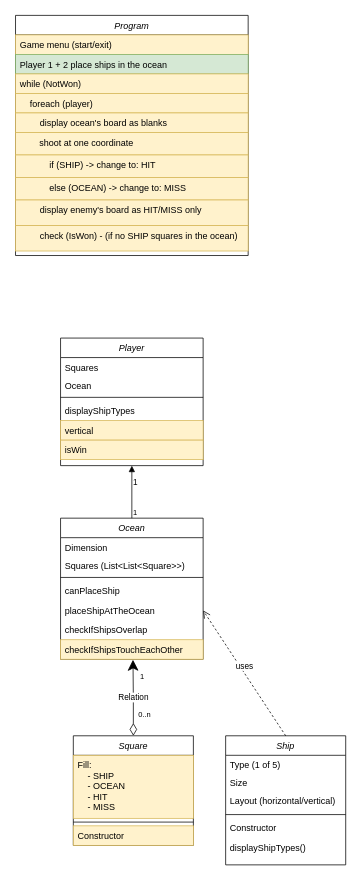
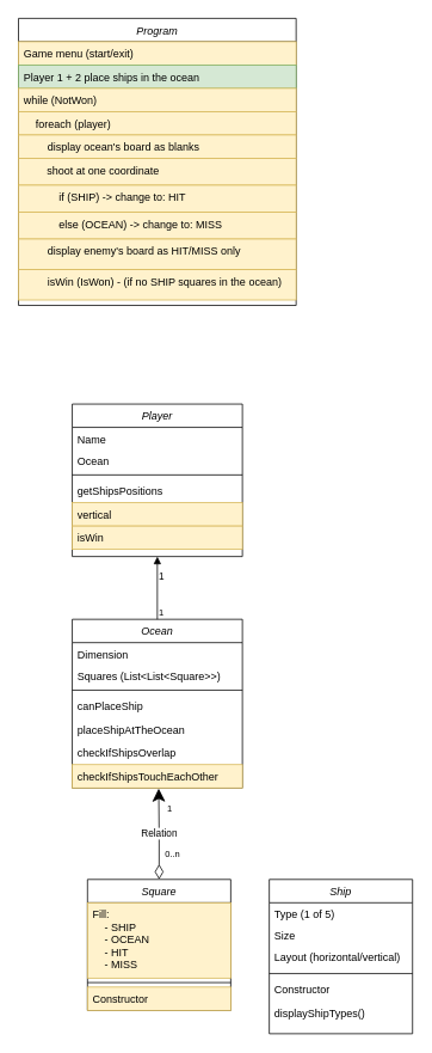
  <mxCell id="0" />
  <mxCell id="1" parent="0" />
  <mxCell id="2" value="Program" style="swimlane;fontStyle=2;align=center;verticalAlign=top;childLayout=stackLayout;horizontal=1;startSize=26;horizontalStack=0;resizeParent=1;resizeLast=0;collapsible=1;marginBottom=0;rounded=0;shadow=0;strokeWidth=1;" vertex="1" parent="1"><mxGeometry x="20" y="20" width="310" height="320" as="geometry"><mxRectangle x="220" y="120" width="160" height="26" as="alternateBounds" /></mxGeometry></mxCell>
  <mxCell id="3" value="Game menu (start/exit)" style="text;align=left;verticalAlign=top;spacingLeft=4;spacingRight=4;overflow=hidden;rotatable=0;points=[[0,0.5],[1,0.5]];portConstraint=eastwest;fillColor=#fff2cc;strokeColor=#d6b656;" vertex="1" parent="2"><mxGeometry y="26" width="310" height="26" as="geometry" /></mxCell>
  <mxCell id="4" value="Player 1 + 2 place ships in the ocean&#10;" style="text;align=left;verticalAlign=top;spacingLeft=4;spacingRight=4;overflow=hidden;rotatable=0;points=[[0,0.5],[1,0.5]];portConstraint=eastwest;rounded=0;shadow=0;html=0;fillColor=#d5e8d4;strokeColor=#82b366;" vertex="1" parent="2"><mxGeometry y="52" width="310" height="26" as="geometry" /></mxCell>
  <mxCell id="5" value="while (NotWon) " style="text;align=left;verticalAlign=top;spacingLeft=4;spacingRight=4;overflow=hidden;rotatable=0;points=[[0,0.5],[1,0.5]];portConstraint=eastwest;rounded=0;shadow=0;html=0;fillColor=#fff2cc;strokeColor=#d6b656;" vertex="1" parent="2"><mxGeometry y="78" width="310" height="26" as="geometry" /></mxCell>
  <mxCell id="6" value="    foreach (player)" style="text;align=left;verticalAlign=top;spacingLeft=4;spacingRight=4;overflow=hidden;rotatable=0;points=[[0,0.5],[1,0.5]];portConstraint=eastwest;rounded=0;shadow=0;html=0;fillColor=#fff2cc;strokeColor=#d6b656;" vertex="1" parent="2"><mxGeometry y="104" width="310" height="26" as="geometry" /></mxCell>
  <mxCell id="7" value="        display ocean's board as blanks" style="text;align=left;verticalAlign=top;spacingLeft=4;spacingRight=4;overflow=hidden;rotatable=0;points=[[0,0.5],[1,0.5]];portConstraint=eastwest;rounded=0;shadow=0;html=0;fillColor=#fff2cc;strokeColor=#d6b656;" vertex="1" parent="2"><mxGeometry y="130" width="310" height="26" as="geometry" /></mxCell>
  <mxCell id="8" value="&amp;nbsp;&amp;nbsp;&amp;nbsp;&amp;nbsp;&amp;nbsp;&amp;nbsp;&amp;nbsp;&amp;nbsp; shoot at one coordinate" style="text;html=1;fillColor=#fff2cc;strokeColor=#d6b656;" vertex="1" parent="2"><mxGeometry y="156" width="310" height="30" as="geometry" /></mxCell>
  <mxCell id="9" value="&amp;nbsp;&amp;nbsp;&amp;nbsp;&amp;nbsp;&amp;nbsp;&amp;nbsp;&amp;nbsp;&amp;nbsp;&amp;nbsp;&amp;nbsp;&amp;nbsp;&amp;nbsp; if (SHIP) -&amp;gt; change to: HIT" style="text;html=1;fillColor=#fff2cc;strokeColor=#d6b656;" vertex="1" parent="2"><mxGeometry y="186" width="310" height="30" as="geometry" /></mxCell>
  <mxCell id="10" value="&amp;nbsp;&amp;nbsp;&amp;nbsp;&amp;nbsp;&amp;nbsp;&amp;nbsp;&amp;nbsp;&amp;nbsp;&amp;nbsp;&amp;nbsp;&amp;nbsp;&amp;nbsp; else (OCEAN) -&amp;gt; change to: MISS" style="text;html=1;fillColor=#fff2cc;strokeColor=#d6b656;" vertex="1" parent="2"><mxGeometry y="216" width="310" height="30" as="geometry" /></mxCell>
  <mxCell id="11" value="        display enemy's board as HIT/MISS only" style="text;align=left;verticalAlign=top;spacingLeft=4;spacingRight=4;overflow=hidden;rotatable=0;points=[[0,0.5],[1,0.5]];portConstraint=eastwest;rounded=0;shadow=0;html=0;fillColor=#fff2cc;strokeColor=#d6b656;" vertex="1" parent="2"><mxGeometry y="246" width="310" height="34" as="geometry" /></mxCell>
- <mxCell id="12" value="        check (IsWon) - (if no SHIP squares in the ocean)" style="text;align=left;verticalAlign=top;spacingLeft=4;spacingRight=4;overflow=hidden;rotatable=0;points=[[0,0.5],[1,0.5]];portConstraint=eastwest;rounded=0;shadow=0;html=0;fillColor=#fff2cc;strokeColor=#d6b656;" vertex="1" parent="2"><mxGeometry y="280" width="310" height="34" as="geometry" /></mxCell>
+ <mxCell id="12" value="        isWin (IsWon) - (if no SHIP squares in the ocean)" style="text;align=left;verticalAlign=top;spacingLeft=4;spacingRight=4;overflow=hidden;rotatable=0;points=[[0,0.5],[1,0.5]];portConstraint=eastwest;rounded=0;shadow=0;html=0;fillColor=#fff2cc;strokeColor=#d6b656;" vertex="1" parent="2"><mxGeometry y="280" width="310" height="34" as="geometry" /></mxCell>
  <mxCell id="13" value="Ship" style="swimlane;fontStyle=2;align=center;verticalAlign=top;childLayout=stackLayout;horizontal=1;startSize=26;horizontalStack=0;resizeParent=1;resizeLast=0;collapsible=1;marginBottom=0;rounded=0;shadow=0;strokeWidth=1;" vertex="1" parent="1"><mxGeometry x="300" y="980" width="160" height="172" as="geometry"><mxRectangle x="220" y="120" width="160" height="26" as="alternateBounds" /></mxGeometry></mxCell>
  <mxCell id="14" value="Type (1 of 5)" style="text;align=left;verticalAlign=top;spacingLeft=4;spacingRight=4;overflow=hidden;rotatable=0;points=[[0,0.5],[1,0.5]];portConstraint=eastwest;" vertex="1" parent="13"><mxGeometry y="26" width="160" height="24" as="geometry" /></mxCell>
  <mxCell id="15" value="Size" style="text;align=left;verticalAlign=top;spacingLeft=4;spacingRight=4;overflow=hidden;rotatable=0;points=[[0,0.5],[1,0.5]];portConstraint=eastwest;" vertex="1" parent="13"><mxGeometry y="50" width="160" height="24" as="geometry" /></mxCell>
  <mxCell id="16" value="Layout (horizontal/vertical)" style="text;align=left;verticalAlign=top;spacingLeft=4;spacingRight=4;overflow=hidden;rotatable=0;points=[[0,0.5],[1,0.5]];portConstraint=eastwest;" vertex="1" parent="13"><mxGeometry y="74" width="160" height="26" as="geometry" /></mxCell>
  <mxCell id="17" value="" style="line;html=1;strokeWidth=1;align=left;verticalAlign=middle;spacingTop=-1;spacingLeft=3;spacingRight=3;rotatable=0;labelPosition=right;points=[];portConstraint=eastwest;" vertex="1" parent="13"><mxGeometry y="100" width="160" height="10" as="geometry" /></mxCell>
  <mxCell id="18" value="Constructor" style="text;align=left;verticalAlign=top;spacingLeft=4;spacingRight=4;overflow=hidden;rotatable=0;points=[[0,0.5],[1,0.5]];portConstraint=eastwest;" vertex="1" parent="13"><mxGeometry y="110" width="160" height="26" as="geometry" /></mxCell>
  <mxCell id="19" value="displayShipTypes()" style="text;align=left;verticalAlign=top;spacingLeft=4;spacingRight=4;overflow=hidden;rotatable=0;points=[[0,0.5],[1,0.5]];portConstraint=eastwest;" vertex="1" parent="13"><mxGeometry y="136" width="160" height="26" as="geometry" /></mxCell>
  <mxCell id="20" value="Square" style="swimlane;fontStyle=2;align=center;verticalAlign=top;childLayout=stackLayout;horizontal=1;startSize=26;horizontalStack=0;resizeParent=1;resizeLast=0;collapsible=1;marginBottom=0;rounded=0;shadow=0;strokeWidth=1;" vertex="1" parent="1"><mxGeometry x="97" y="980" width="160" height="146" as="geometry"><mxRectangle x="220" y="120" width="160" height="26" as="alternateBounds" /></mxGeometry></mxCell>
  <mxCell id="21" value="Fill:&#10;    - SHIP&#10;    - OCEAN&#10;    - HIT&#10;    - MISS&#10;" style="text;align=left;verticalAlign=top;spacingLeft=4;spacingRight=4;overflow=hidden;rotatable=0;points=[[0,0.5],[1,0.5]];portConstraint=eastwest;fillColor=#fff2cc;strokeColor=#d6b656;" vertex="1" parent="20"><mxGeometry y="26" width="160" height="84" as="geometry" /></mxCell>
  <mxCell id="22" value="" style="line;html=1;strokeWidth=1;align=left;verticalAlign=middle;spacingTop=-1;spacingLeft=3;spacingRight=3;rotatable=0;labelPosition=right;points=[];portConstraint=eastwest;" vertex="1" parent="20"><mxGeometry y="110" width="160" height="10" as="geometry" /></mxCell>
  <mxCell id="23" value="Constructor" style="text;align=left;verticalAlign=top;spacingLeft=4;spacingRight=4;overflow=hidden;rotatable=0;points=[[0,0.5],[1,0.5]];portConstraint=eastwest;fillColor=#fff2cc;strokeColor=#d6b656;" vertex="1" parent="20"><mxGeometry y="120" width="160" height="26" as="geometry" /></mxCell>
  <mxCell id="24" value="Ocean" style="swimlane;fontStyle=2;align=center;verticalAlign=top;childLayout=stackLayout;horizontal=1;startSize=26;horizontalStack=0;resizeParent=1;resizeLast=0;collapsible=1;marginBottom=0;rounded=0;shadow=0;strokeWidth=1;" vertex="1" parent="1"><mxGeometry x="80" y="690" width="190" height="188" as="geometry"><mxRectangle x="220" y="120" width="160" height="26" as="alternateBounds" /></mxGeometry></mxCell>
  <mxCell id="25" value="Dimension" style="text;align=left;verticalAlign=top;spacingLeft=4;spacingRight=4;overflow=hidden;rotatable=0;points=[[0,0.5],[1,0.5]];portConstraint=eastwest;" vertex="1" parent="24"><mxGeometry y="26" width="190" height="24" as="geometry" /></mxCell>
  <mxCell id="26" value="Squares (List&lt;List&lt;Square&gt;&gt;)" style="text;align=left;verticalAlign=top;spacingLeft=4;spacingRight=4;overflow=hidden;rotatable=0;points=[[0,0.5],[1,0.5]];portConstraint=eastwest;" vertex="1" parent="24"><mxGeometry y="50" width="190" height="24" as="geometry" /></mxCell>
  <mxCell id="27" value="" style="line;html=1;strokeWidth=1;align=left;verticalAlign=middle;spacingTop=-1;spacingLeft=3;spacingRight=3;rotatable=0;labelPosition=right;points=[];portConstraint=eastwest;" vertex="1" parent="24"><mxGeometry y="74" width="190" height="10" as="geometry" /></mxCell>
  <mxCell id="28" value="canPlaceShip" style="text;align=left;verticalAlign=top;spacingLeft=4;spacingRight=4;overflow=hidden;rotatable=0;points=[[0,0.5],[1,0.5]];portConstraint=eastwest;" vertex="1" parent="24"><mxGeometry y="84" width="190" height="26" as="geometry" /></mxCell>
  <mxCell id="29" value="placeShipAtTheOcean" style="text;align=left;verticalAlign=top;spacingLeft=4;spacingRight=4;overflow=hidden;rotatable=0;points=[[0,0.5],[1,0.5]];portConstraint=eastwest;" vertex="1" parent="24"><mxGeometry y="110" width="190" height="26" as="geometry" /></mxCell>
  <mxCell id="30" value="checkIfShipsOverlap" style="text;align=left;verticalAlign=top;spacingLeft=4;spacingRight=4;overflow=hidden;rotatable=0;points=[[0,0.5],[1,0.5]];portConstraint=eastwest;" vertex="1" parent="24"><mxGeometry y="136" width="190" height="26" as="geometry" /></mxCell>
  <mxCell id="31" value="checkIfShipsTouchEachOther" style="text;align=left;verticalAlign=top;spacingLeft=4;spacingRight=4;overflow=hidden;rotatable=0;points=[[0,0.5],[1,0.5]];portConstraint=eastwest;fillColor=#fff2cc;strokeColor=#d6b656;" vertex="1" parent="24"><mxGeometry y="162" width="190" height="26" as="geometry" /></mxCell>
  <mxCell id="32" value="Player" style="swimlane;fontStyle=2;align=center;verticalAlign=top;childLayout=stackLayout;horizontal=1;startSize=26;horizontalStack=0;resizeParent=1;resizeLast=0;collapsible=1;marginBottom=0;rounded=0;shadow=0;strokeWidth=1;" vertex="1" parent="1"><mxGeometry x="80" y="450" width="190" height="170" as="geometry"><mxRectangle x="220" y="120" width="160" height="26" as="alternateBounds" /></mxGeometry></mxCell>
- <mxCell id="33" value="Squares" style="text;align=left;verticalAlign=top;spacingLeft=4;spacingRight=4;overflow=hidden;rotatable=0;points=[[0,0.5],[1,0.5]];portConstraint=eastwest;" vertex="1" parent="32"><mxGeometry y="26" width="190" height="24" as="geometry" /></mxCell>
+ <mxCell id="33" value="Name" style="text;align=left;verticalAlign=top;spacingLeft=4;spacingRight=4;overflow=hidden;rotatable=0;points=[[0,0.5],[1,0.5]];portConstraint=eastwest;" vertex="1" parent="32"><mxGeometry y="26" width="190" height="24" as="geometry" /></mxCell>
  <mxCell id="34" value="Ocean" style="text;align=left;verticalAlign=top;spacingLeft=4;spacingRight=4;overflow=hidden;rotatable=0;points=[[0,0.5],[1,0.5]];portConstraint=eastwest;" vertex="1" parent="32"><mxGeometry y="50" width="190" height="24" as="geometry" /></mxCell>
  <mxCell id="35" value="" style="line;html=1;strokeWidth=1;align=left;verticalAlign=middle;spacingTop=-1;spacingLeft=3;spacingRight=3;rotatable=0;labelPosition=right;points=[];portConstraint=eastwest;" vertex="1" parent="32"><mxGeometry y="74" width="190" height="10" as="geometry" /></mxCell>
- <mxCell id="36" value="displayShipTypes" style="text;align=left;verticalAlign=top;spacingLeft=4;spacingRight=4;overflow=hidden;rotatable=0;points=[[0,0.5],[1,0.5]];portConstraint=eastwest;" vertex="1" parent="32"><mxGeometry y="84" width="190" height="26" as="geometry" /></mxCell>
+ <mxCell id="36" value="getShipsPositions" style="text;align=left;verticalAlign=top;spacingLeft=4;spacingRight=4;overflow=hidden;rotatable=0;points=[[0,0.5],[1,0.5]];portConstraint=eastwest;" vertex="1" parent="32"><mxGeometry y="84" width="190" height="26" as="geometry" /></mxCell>
  <mxCell id="37" value="vertical" style="text;align=left;verticalAlign=top;spacingLeft=4;spacingRight=4;overflow=hidden;rotatable=0;points=[[0,0.5],[1,0.5]];portConstraint=eastwest;fillColor=#fff2cc;strokeColor=#d6b656;" vertex="1" parent="32"><mxGeometry y="110" width="190" height="26" as="geometry" /></mxCell>
  <mxCell id="38" value="isWin" style="text;align=left;verticalAlign=top;spacingLeft=4;spacingRight=4;overflow=hidden;rotatable=0;points=[[0,0.5],[1,0.5]];portConstraint=eastwest;fillColor=#fff2cc;strokeColor=#d6b656;" vertex="1" parent="32"><mxGeometry y="136" width="190" height="26" as="geometry" /></mxCell>
  <mxCell id="39" value="1" style="endArrow=block;endFill=1;html=1;edgeStyle=orthogonalEdgeStyle;align=left;verticalAlign=top;exitX=0.5;exitY=0;exitDx=0;exitDy=0;entryX=0.5;entryY=1;entryDx=0;entryDy=0;" edge="1" parent="1" source="24" target="32"><mxGeometry x="0.75" relative="1" as="geometry"><mxPoint x="320" y="710" as="sourcePoint" /><mxPoint x="480" y="710" as="targetPoint" /><mxPoint as="offset" /></mxGeometry></mxCell>
  <mxCell id="40" value="1" style="resizable=0;html=1;align=left;verticalAlign=bottom;labelBackgroundColor=#ffffff;fontSize=10;" connectable="0" vertex="1" parent="39"><mxGeometry x="-1" relative="1" as="geometry" /></mxCell>
  <mxCell id="41" value="Relation" style="endArrow=classic;html=1;endSize=12;startArrow=diamondThin;startSize=14;startFill=0;edgeStyle=orthogonalEdgeStyle;entryX=0.508;entryY=1.027;entryDx=0;entryDy=0;entryPerimeter=0;exitX=0.5;exitY=0;exitDx=0;exitDy=0;" edge="1" parent="1" source="20" target="31"><mxGeometry relative="1" as="geometry"><mxPoint x="177" y="970" as="sourcePoint" /><mxPoint x="240" y="900" as="targetPoint" /></mxGeometry></mxCell>
  <mxCell id="42" value="0..n" style="resizable=0;html=1;align=left;verticalAlign=top;labelBackgroundColor=#ffffff;fontSize=10;" connectable="0" vertex="1" parent="41"><mxGeometry x="-1" relative="1" as="geometry"><mxPoint x="5" y="-40" as="offset" /></mxGeometry></mxCell>
  <mxCell id="43" value="1" style="resizable=0;html=1;align=right;verticalAlign=top;labelBackgroundColor=#ffffff;fontSize=10;" connectable="0" vertex="1" parent="41"><mxGeometry x="1" relative="1" as="geometry"><mxPoint x="15" y="10" as="offset" /></mxGeometry></mxCell>
- <mxCell id="44" value="uses" style="html=1;verticalAlign=bottom;endArrow=open;dashed=1;endSize=8;exitX=0.5;exitY=0;exitDx=0;exitDy=0;entryX=1;entryY=0.5;entryDx=0;entryDy=0;" edge="1" parent="1" source="13" target="29"><mxGeometry relative="1" as="geometry"><mxPoint x="240" y="910" as="sourcePoint" /><mxPoint x="160" y="910" as="targetPoint" /></mxGeometry></mxCell>
